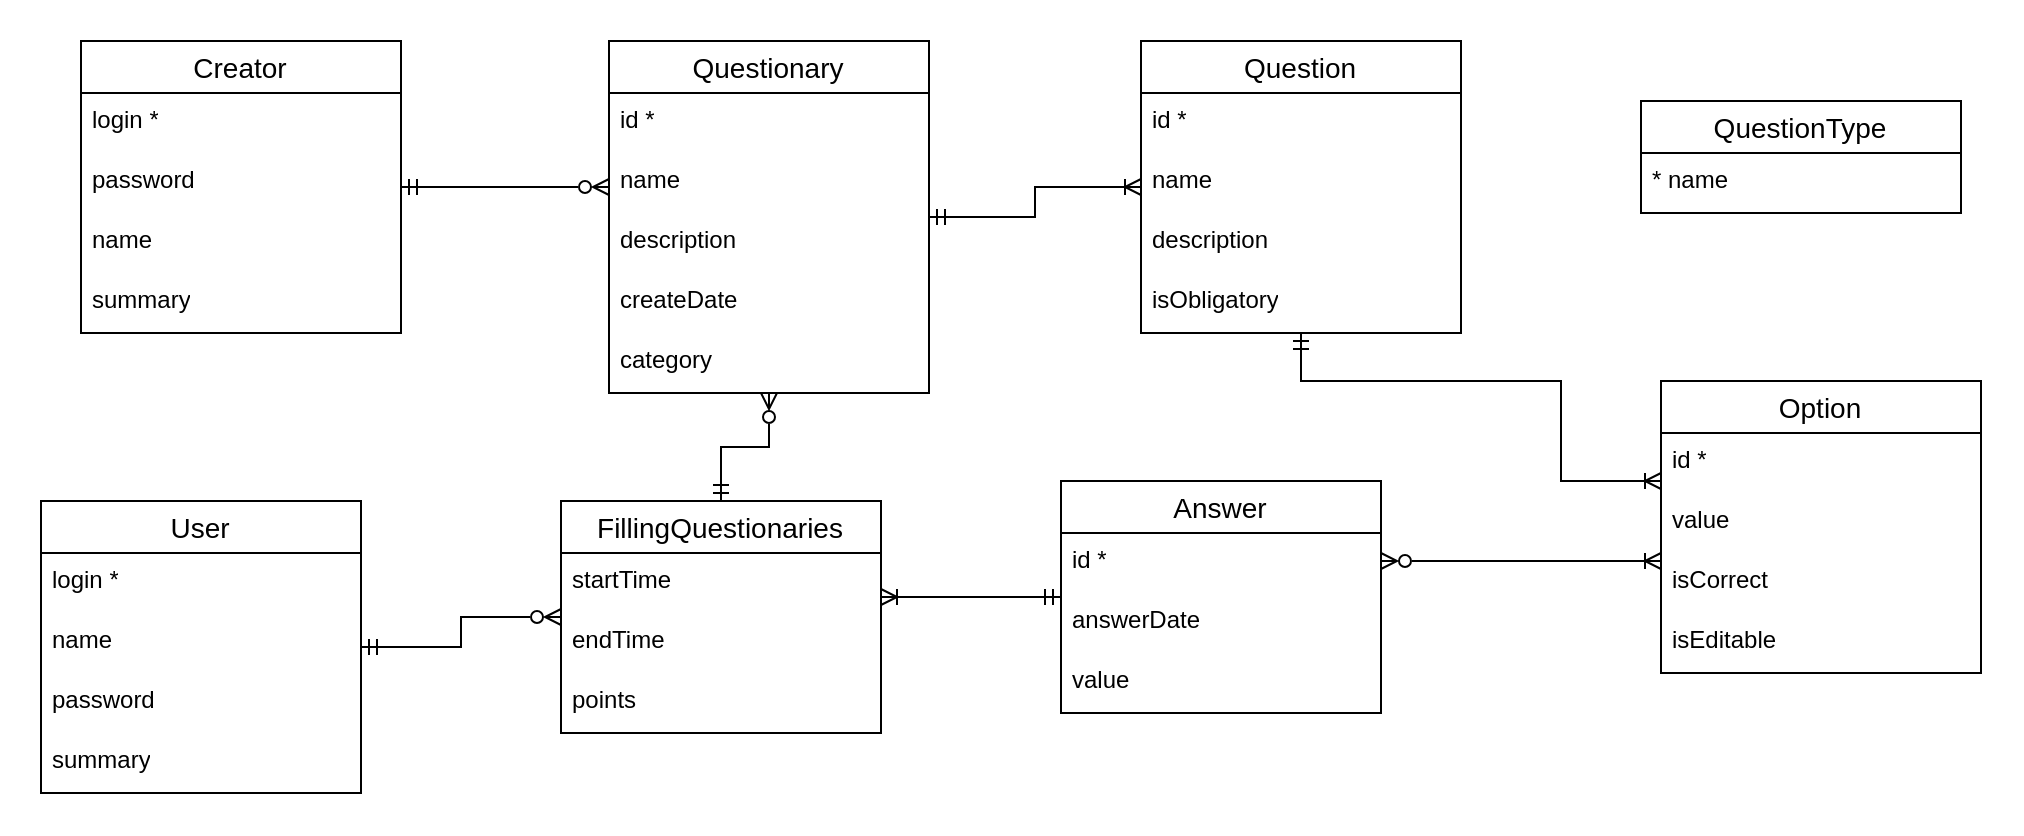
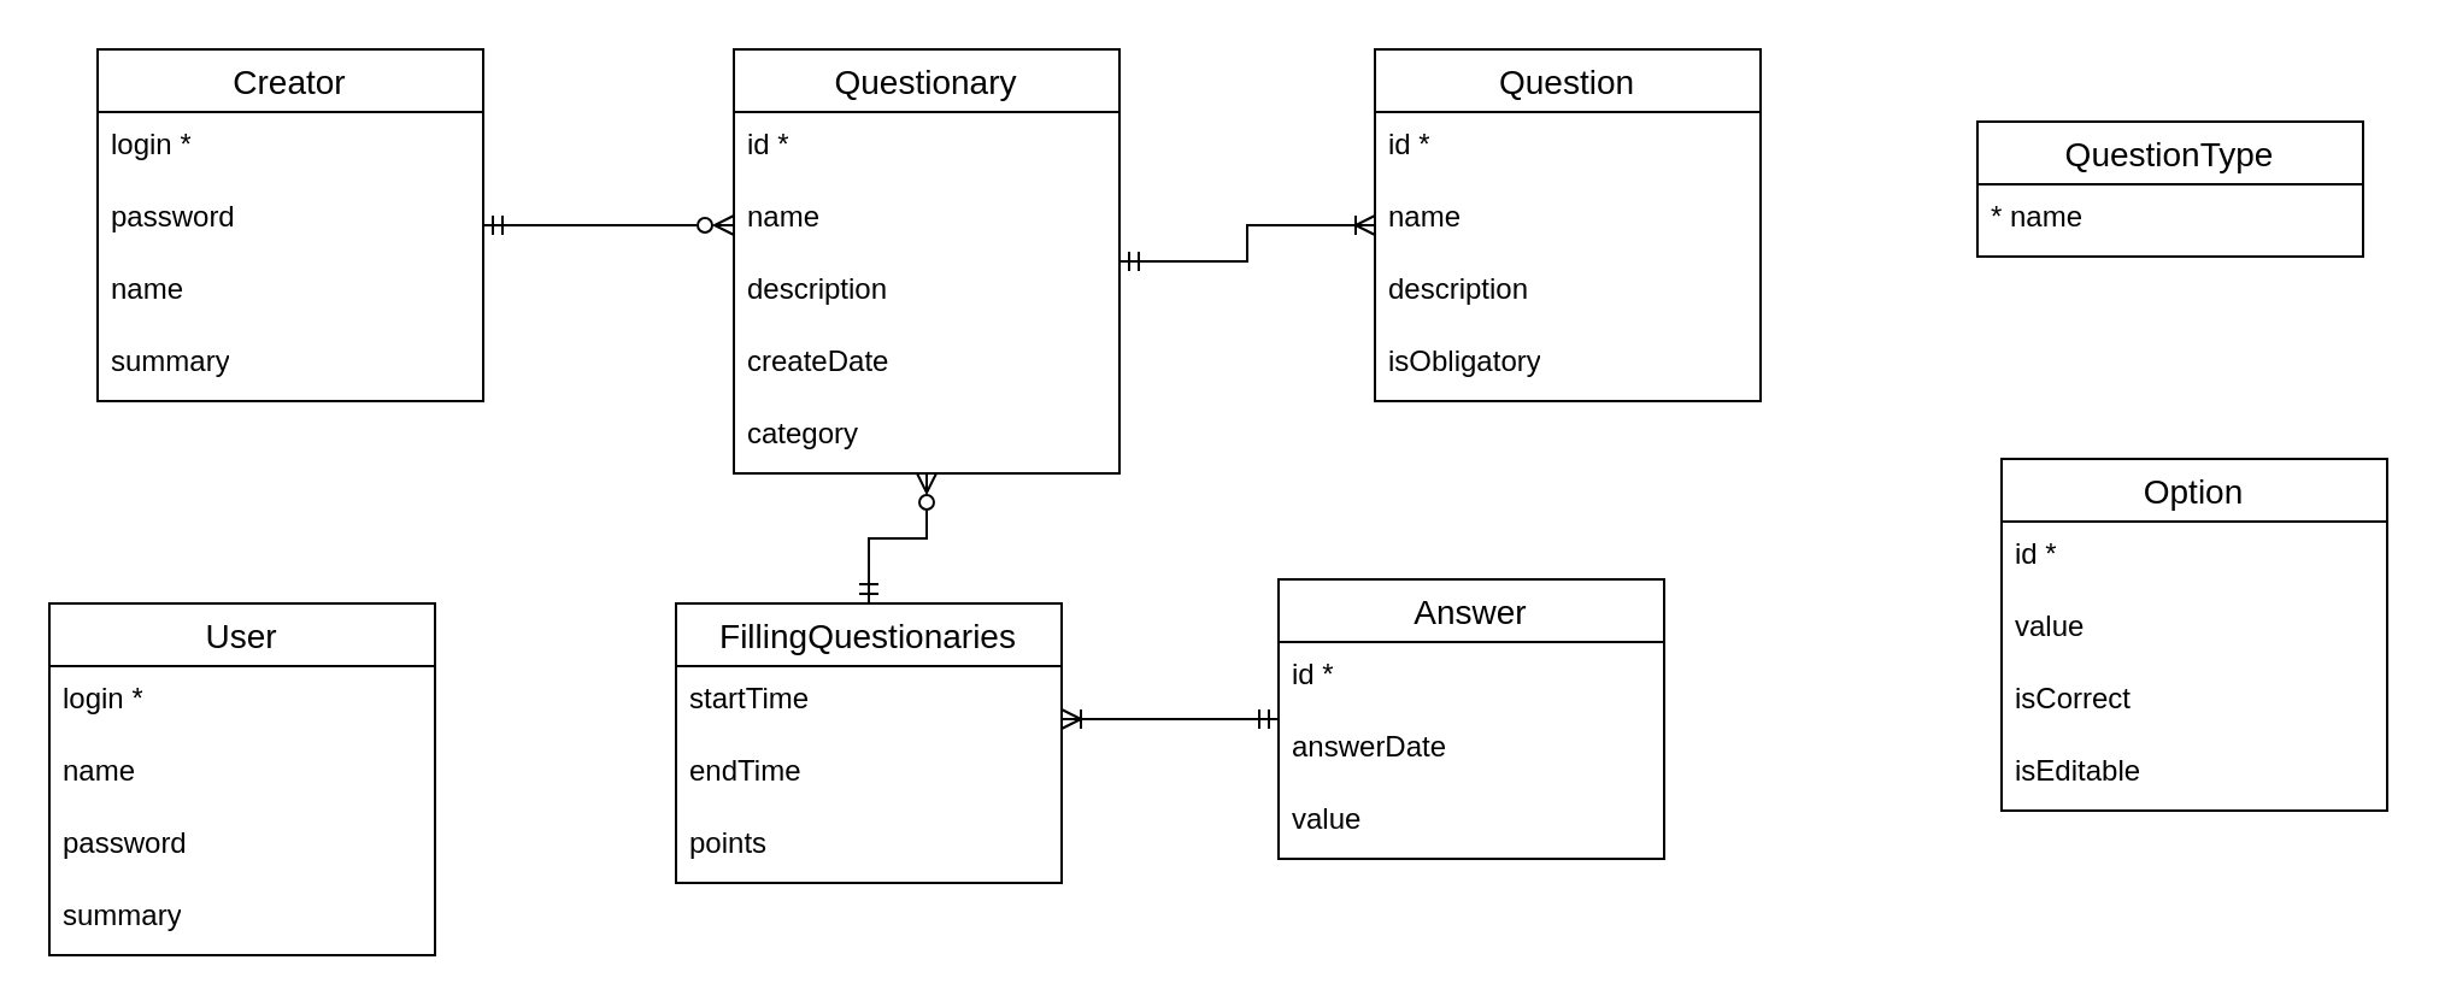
  <mxCell id="0" />
  <mxCell id="1" parent="0" />
  <mxCell id="2" value="User" style="swimlane;fontStyle=0;childLayout=stackLayout;horizontal=1;startSize=26;horizontalStack=0;resizeParent=1;resizeParentMax=0;resizeLast=0;collapsible=1;marginBottom=0;align=center;fontSize=14;" parent="1" vertex="1"><mxGeometry x="20" y="250" width="160" height="146" as="geometry" /></mxCell>
  <mxCell id="3" value="login *" style="text;strokeColor=none;fillColor=none;spacingLeft=4;spacingRight=4;overflow=hidden;rotatable=0;points=[[0,0.5],[1,0.5]];portConstraint=eastwest;fontSize=12;whiteSpace=wrap;html=1;" parent="2" vertex="1"><mxGeometry y="26" width="160" height="30" as="geometry" /></mxCell>
  <mxCell id="4" value="name" style="text;strokeColor=none;fillColor=none;spacingLeft=4;spacingRight=4;overflow=hidden;rotatable=0;points=[[0,0.5],[1,0.5]];portConstraint=eastwest;fontSize=12;whiteSpace=wrap;html=1;" parent="2" vertex="1"><mxGeometry y="56" width="160" height="30" as="geometry" /></mxCell>
  <mxCell id="5" value="password" style="text;strokeColor=none;fillColor=none;spacingLeft=4;spacingRight=4;overflow=hidden;rotatable=0;points=[[0,0.5],[1,0.5]];portConstraint=eastwest;fontSize=12;whiteSpace=wrap;html=1;" parent="2" vertex="1"><mxGeometry y="86" width="160" height="30" as="geometry" /></mxCell>
  <mxCell id="6" value="summary" style="text;strokeColor=none;fillColor=none;spacingLeft=4;spacingRight=4;overflow=hidden;rotatable=0;points=[[0,0.5],[1,0.5]];portConstraint=eastwest;fontSize=12;whiteSpace=wrap;html=1;" parent="2" vertex="1"><mxGeometry y="116" width="160" height="30" as="geometry" /></mxCell>
  <mxCell id="7" value="Questionary" style="swimlane;fontStyle=0;childLayout=stackLayout;horizontal=1;startSize=26;horizontalStack=0;resizeParent=1;resizeParentMax=0;resizeLast=0;collapsible=1;marginBottom=0;align=center;fontSize=14;" parent="1" vertex="1"><mxGeometry x="304" y="20" width="160" height="176" as="geometry" /></mxCell>
  <mxCell id="8" value="id *" style="text;strokeColor=none;fillColor=none;spacingLeft=4;spacingRight=4;overflow=hidden;rotatable=0;points=[[0,0.5],[1,0.5]];portConstraint=eastwest;fontSize=12;whiteSpace=wrap;html=1;" parent="7" vertex="1"><mxGeometry y="26" width="160" height="30" as="geometry" /></mxCell>
  <mxCell id="9" value="name" style="text;strokeColor=none;fillColor=none;spacingLeft=4;spacingRight=4;overflow=hidden;rotatable=0;points=[[0,0.5],[1,0.5]];portConstraint=eastwest;fontSize=12;whiteSpace=wrap;html=1;" parent="7" vertex="1"><mxGeometry y="56" width="160" height="30" as="geometry" /></mxCell>
  <mxCell id="10" value="description" style="text;strokeColor=none;fillColor=none;spacingLeft=4;spacingRight=4;overflow=hidden;rotatable=0;points=[[0,0.5],[1,0.5]];portConstraint=eastwest;fontSize=12;whiteSpace=wrap;html=1;" parent="7" vertex="1"><mxGeometry y="86" width="160" height="30" as="geometry" /></mxCell>
  <mxCell id="11" value="createDate" style="text;strokeColor=none;fillColor=none;spacingLeft=4;spacingRight=4;overflow=hidden;rotatable=0;points=[[0,0.5],[1,0.5]];portConstraint=eastwest;fontSize=12;whiteSpace=wrap;html=1;" parent="7" vertex="1"><mxGeometry y="116" width="160" height="30" as="geometry" /></mxCell>
  <mxCell id="12" value="category" style="text;strokeColor=none;fillColor=none;spacingLeft=4;spacingRight=4;overflow=hidden;rotatable=0;points=[[0,0.5],[1,0.5]];portConstraint=eastwest;fontSize=12;whiteSpace=wrap;html=1;" parent="7" vertex="1"><mxGeometry y="146" width="160" height="30" as="geometry" /></mxCell>
  <mxCell id="13" value="Option" style="swimlane;fontStyle=0;childLayout=stackLayout;horizontal=1;startSize=26;horizontalStack=0;resizeParent=1;resizeParentMax=0;resizeLast=0;collapsible=1;marginBottom=0;align=center;fontSize=14;" parent="1" vertex="1"><mxGeometry x="830" y="190" width="160" height="146" as="geometry" /></mxCell>
  <mxCell id="14" value="id *" style="text;strokeColor=none;fillColor=none;spacingLeft=4;spacingRight=4;overflow=hidden;rotatable=0;points=[[0,0.5],[1,0.5]];portConstraint=eastwest;fontSize=12;whiteSpace=wrap;html=1;" parent="13" vertex="1"><mxGeometry y="26" width="160" height="30" as="geometry" /></mxCell>
  <mxCell id="15" value="value" style="text;strokeColor=none;fillColor=none;spacingLeft=4;spacingRight=4;overflow=hidden;rotatable=0;points=[[0,0.5],[1,0.5]];portConstraint=eastwest;fontSize=12;whiteSpace=wrap;html=1;" parent="13" vertex="1"><mxGeometry y="56" width="160" height="30" as="geometry" /></mxCell>
  <mxCell id="16" value="isCorrect" style="text;strokeColor=none;fillColor=none;spacingLeft=4;spacingRight=4;overflow=hidden;rotatable=0;points=[[0,0.5],[1,0.5]];portConstraint=eastwest;fontSize=12;whiteSpace=wrap;html=1;" parent="13" vertex="1"><mxGeometry y="86" width="160" height="30" as="geometry" /></mxCell>
  <mxCell id="17" value="isEditable" style="text;strokeColor=none;fillColor=none;spacingLeft=4;spacingRight=4;overflow=hidden;rotatable=0;points=[[0,0.5],[1,0.5]];portConstraint=eastwest;fontSize=12;whiteSpace=wrap;html=1;" parent="13" vertex="1"><mxGeometry y="116" width="160" height="30" as="geometry" /></mxCell>
  <mxCell id="18" value="Question" style="swimlane;fontStyle=0;childLayout=stackLayout;horizontal=1;startSize=26;horizontalStack=0;resizeParent=1;resizeParentMax=0;resizeLast=0;collapsible=1;marginBottom=0;align=center;fontSize=14;" parent="1" vertex="1"><mxGeometry x="570" y="20" width="160" height="146" as="geometry" /></mxCell>
  <mxCell id="19" value="id *" style="text;strokeColor=none;fillColor=none;spacingLeft=4;spacingRight=4;overflow=hidden;rotatable=0;points=[[0,0.5],[1,0.5]];portConstraint=eastwest;fontSize=12;whiteSpace=wrap;html=1;" parent="18" vertex="1"><mxGeometry y="26" width="160" height="30" as="geometry" /></mxCell>
  <mxCell id="20" value="name" style="text;strokeColor=none;fillColor=none;spacingLeft=4;spacingRight=4;overflow=hidden;rotatable=0;points=[[0,0.5],[1,0.5]];portConstraint=eastwest;fontSize=12;whiteSpace=wrap;html=1;" parent="18" vertex="1"><mxGeometry y="56" width="160" height="30" as="geometry" /></mxCell>
  <mxCell id="21" value="description" style="text;strokeColor=none;fillColor=none;spacingLeft=4;spacingRight=4;overflow=hidden;rotatable=0;points=[[0,0.5],[1,0.5]];portConstraint=eastwest;fontSize=12;whiteSpace=wrap;html=1;" parent="18" vertex="1"><mxGeometry y="86" width="160" height="30" as="geometry" /></mxCell>
  <mxCell id="22" value="isObligatory" style="text;strokeColor=none;fillColor=none;spacingLeft=4;spacingRight=4;overflow=hidden;rotatable=0;points=[[0,0.5],[1,0.5]];portConstraint=eastwest;fontSize=12;whiteSpace=wrap;html=1;" parent="18" vertex="1"><mxGeometry y="116" width="160" height="30" as="geometry" /></mxCell>
  <mxCell id="23" value="" style="edgeStyle=orthogonalEdgeStyle;fontSize=12;html=1;endArrow=ERzeroToMany;endFill=0;rounded=0;startArrow=ERmandOne;startFill=0;" parent="1" source="33" target="7" edge="1"><mxGeometry width="100" height="100" relative="1" as="geometry"><mxPoint x="120" y="426" as="sourcePoint" /><mxPoint x="390" y="190" as="targetPoint" /></mxGeometry></mxCell>
  <mxCell id="24" value="" style="edgeStyle=orthogonalEdgeStyle;fontSize=12;html=1;endArrow=ERzeroToMany;startArrow=ERmandOne;rounded=0;startFill=0;endFill=0;" parent="1" source="25" target="7" edge="1"><mxGeometry width="100" height="100" relative="1" as="geometry"><mxPoint x="290" y="360" as="sourcePoint" /><mxPoint x="390" y="260" as="targetPoint" /><Array as="points"><mxPoint x="280" y="93" /><mxPoint x="280" y="93" /></Array></mxGeometry></mxCell>
  <mxCell id="25" value="Creator" style="swimlane;fontStyle=0;childLayout=stackLayout;horizontal=1;startSize=26;horizontalStack=0;resizeParent=1;resizeParentMax=0;resizeLast=0;collapsible=1;marginBottom=0;align=center;fontSize=14;" parent="1" vertex="1"><mxGeometry x="40" y="20" width="160" height="146" as="geometry" /></mxCell>
  <mxCell id="26" value="login *" style="text;strokeColor=none;fillColor=none;spacingLeft=4;spacingRight=4;overflow=hidden;rotatable=0;points=[[0,0.5],[1,0.5]];portConstraint=eastwest;fontSize=12;whiteSpace=wrap;html=1;" parent="25" vertex="1"><mxGeometry y="26" width="160" height="30" as="geometry" /></mxCell>
  <mxCell id="27" value="password" style="text;strokeColor=none;fillColor=none;spacingLeft=4;spacingRight=4;overflow=hidden;rotatable=0;points=[[0,0.5],[1,0.5]];portConstraint=eastwest;fontSize=12;whiteSpace=wrap;html=1;" parent="25" vertex="1"><mxGeometry y="56" width="160" height="30" as="geometry" /></mxCell>
  <mxCell id="28" value="name" style="text;strokeColor=none;fillColor=none;spacingLeft=4;spacingRight=4;overflow=hidden;rotatable=0;points=[[0,0.5],[1,0.5]];portConstraint=eastwest;fontSize=12;whiteSpace=wrap;html=1;" parent="25" vertex="1"><mxGeometry y="86" width="160" height="30" as="geometry" /></mxCell>
  <mxCell id="29" value="summary" style="text;strokeColor=none;fillColor=none;spacingLeft=4;spacingRight=4;overflow=hidden;rotatable=0;points=[[0,0.5],[1,0.5]];portConstraint=eastwest;fontSize=12;whiteSpace=wrap;html=1;" parent="25" vertex="1"><mxGeometry y="116" width="160" height="30" as="geometry" /></mxCell>
- <mxCell id="30" value="" style="edgeStyle=elbowEdgeStyle;fontSize=12;html=1;endArrow=ERmandOne;startArrow=ERzeroToMany;rounded=0;endFill=0;startFill=0;" parent="1" source="33" target="2" edge="1"><mxGeometry width="100" height="100" relative="1" as="geometry"><mxPoint x="450" y="620" as="sourcePoint" /><mxPoint x="330" y="380" as="targetPoint" /><Array as="points" /></mxGeometry></mxCell>
  <mxCell id="31" value="" style="edgeStyle=orthogonalEdgeStyle;fontSize=12;html=1;endArrow=ERoneToMany;startArrow=ERmandOne;rounded=0;endFill=0;" parent="1" source="7" target="18" edge="1"><mxGeometry width="100" height="100" relative="1" as="geometry"><mxPoint x="310" y="680" as="sourcePoint" /><mxPoint x="410" y="580" as="targetPoint" /></mxGeometry></mxCell>
- <mxCell id="32" value="" style="edgeStyle=orthogonalEdgeStyle;fontSize=12;html=1;endArrow=ERoneToMany;startArrow=ERmandOne;rounded=0;startFill=0;endFill=0;" parent="1" source="18" target="13" edge="1"><mxGeometry width="100" height="100" relative="1" as="geometry"><mxPoint x="400" y="410" as="sourcePoint" /><mxPoint x="390" y="620" as="targetPoint" /><Array as="points"><mxPoint x="650" y="190" /><mxPoint x="780" y="190" /><mxPoint x="780" y="240" /></Array></mxGeometry></mxCell>
  <mxCell id="33" value="FillingQuestionaries" style="swimlane;fontStyle=0;childLayout=stackLayout;horizontal=1;startSize=26;horizontalStack=0;resizeParent=1;resizeParentMax=0;resizeLast=0;collapsible=1;marginBottom=0;align=center;fontSize=14;" parent="1" vertex="1"><mxGeometry x="280" y="250" width="160" height="116" as="geometry" /></mxCell>
  <mxCell id="34" value="startTime" style="text;strokeColor=none;fillColor=none;spacingLeft=4;spacingRight=4;overflow=hidden;rotatable=0;points=[[0,0.5],[1,0.5]];portConstraint=eastwest;fontSize=12;whiteSpace=wrap;html=1;" parent="33" vertex="1"><mxGeometry y="26" width="160" height="30" as="geometry" /></mxCell>
  <mxCell id="35" value="endTime" style="text;strokeColor=none;fillColor=none;spacingLeft=4;spacingRight=4;overflow=hidden;rotatable=0;points=[[0,0.5],[1,0.5]];portConstraint=eastwest;fontSize=12;whiteSpace=wrap;html=1;" parent="33" vertex="1"><mxGeometry y="56" width="160" height="30" as="geometry" /></mxCell>
  <mxCell id="36" value="points" style="text;strokeColor=none;fillColor=none;spacingLeft=4;spacingRight=4;overflow=hidden;rotatable=0;points=[[0,0.5],[1,0.5]];portConstraint=eastwest;fontSize=12;whiteSpace=wrap;html=1;" parent="33" vertex="1"><mxGeometry y="86" width="160" height="30" as="geometry" /></mxCell>
  <mxCell id="37" value="Answer" style="swimlane;fontStyle=0;childLayout=stackLayout;horizontal=1;startSize=26;horizontalStack=0;resizeParent=1;resizeParentMax=0;resizeLast=0;collapsible=1;marginBottom=0;align=center;fontSize=14;" parent="1" vertex="1"><mxGeometry x="530" y="240" width="160" height="116" as="geometry" /></mxCell>
  <mxCell id="38" value="id *" style="text;strokeColor=none;fillColor=none;spacingLeft=4;spacingRight=4;overflow=hidden;rotatable=0;points=[[0,0.5],[1,0.5]];portConstraint=eastwest;fontSize=12;whiteSpace=wrap;html=1;" parent="37" vertex="1"><mxGeometry y="26" width="160" height="30" as="geometry" /></mxCell>
  <mxCell id="39" value="answerDate" style="text;strokeColor=none;fillColor=none;spacingLeft=4;spacingRight=4;overflow=hidden;rotatable=0;points=[[0,0.5],[1,0.5]];portConstraint=eastwest;fontSize=12;whiteSpace=wrap;html=1;" parent="37" vertex="1"><mxGeometry y="56" width="160" height="30" as="geometry" /></mxCell>
  <mxCell id="40" value="value" style="text;strokeColor=none;fillColor=none;spacingLeft=4;spacingRight=4;overflow=hidden;rotatable=0;points=[[0,0.5],[1,0.5]];portConstraint=eastwest;fontSize=12;whiteSpace=wrap;html=1;" parent="37" vertex="1"><mxGeometry y="86" width="160" height="30" as="geometry" /></mxCell>
  <mxCell id="41" value="" style="edgeStyle=orthogonalEdgeStyle;fontSize=12;html=1;endArrow=ERoneToMany;startArrow=ERmandOne;rounded=0;endFill=0;" parent="1" source="37" target="33" edge="1"><mxGeometry width="100" height="100" relative="1" as="geometry"><mxPoint x="474" y="103" as="sourcePoint" /><mxPoint x="580" y="118" as="targetPoint" /><Array as="points"><mxPoint x="510" y="298" /><mxPoint x="510" y="298" /></Array></mxGeometry></mxCell>
- <mxCell id="42" value="" style="edgeStyle=orthogonalEdgeStyle;fontSize=12;html=1;endArrow=ERoneToMany;startArrow=ERzeroToMany;rounded=0;startFill=0;endFill=0;" parent="1" source="37" target="13" edge="1"><mxGeometry width="100" height="100" relative="1" as="geometry"><mxPoint x="880" y="388" as="sourcePoint" /><mxPoint x="760" y="505" as="targetPoint" /><Array as="points"><mxPoint x="810" y="280" /><mxPoint x="810" y="280" /></Array></mxGeometry></mxCell>
  <mxCell id="43" value="QuestionType" style="swimlane;fontStyle=0;childLayout=stackLayout;horizontal=1;startSize=26;horizontalStack=0;resizeParent=1;resizeParentMax=0;resizeLast=0;collapsible=1;marginBottom=0;align=center;fontSize=14;" parent="1" vertex="1"><mxGeometry x="820" y="50" width="160" height="56" as="geometry" /></mxCell>
  <mxCell id="44" value="* name" style="text;strokeColor=none;fillColor=none;spacingLeft=4;spacingRight=4;overflow=hidden;rotatable=0;points=[[0,0.5],[1,0.5]];portConstraint=eastwest;fontSize=12;whiteSpace=wrap;html=1;" parent="43" vertex="1"><mxGeometry y="26" width="160" height="30" as="geometry" /></mxCell>
